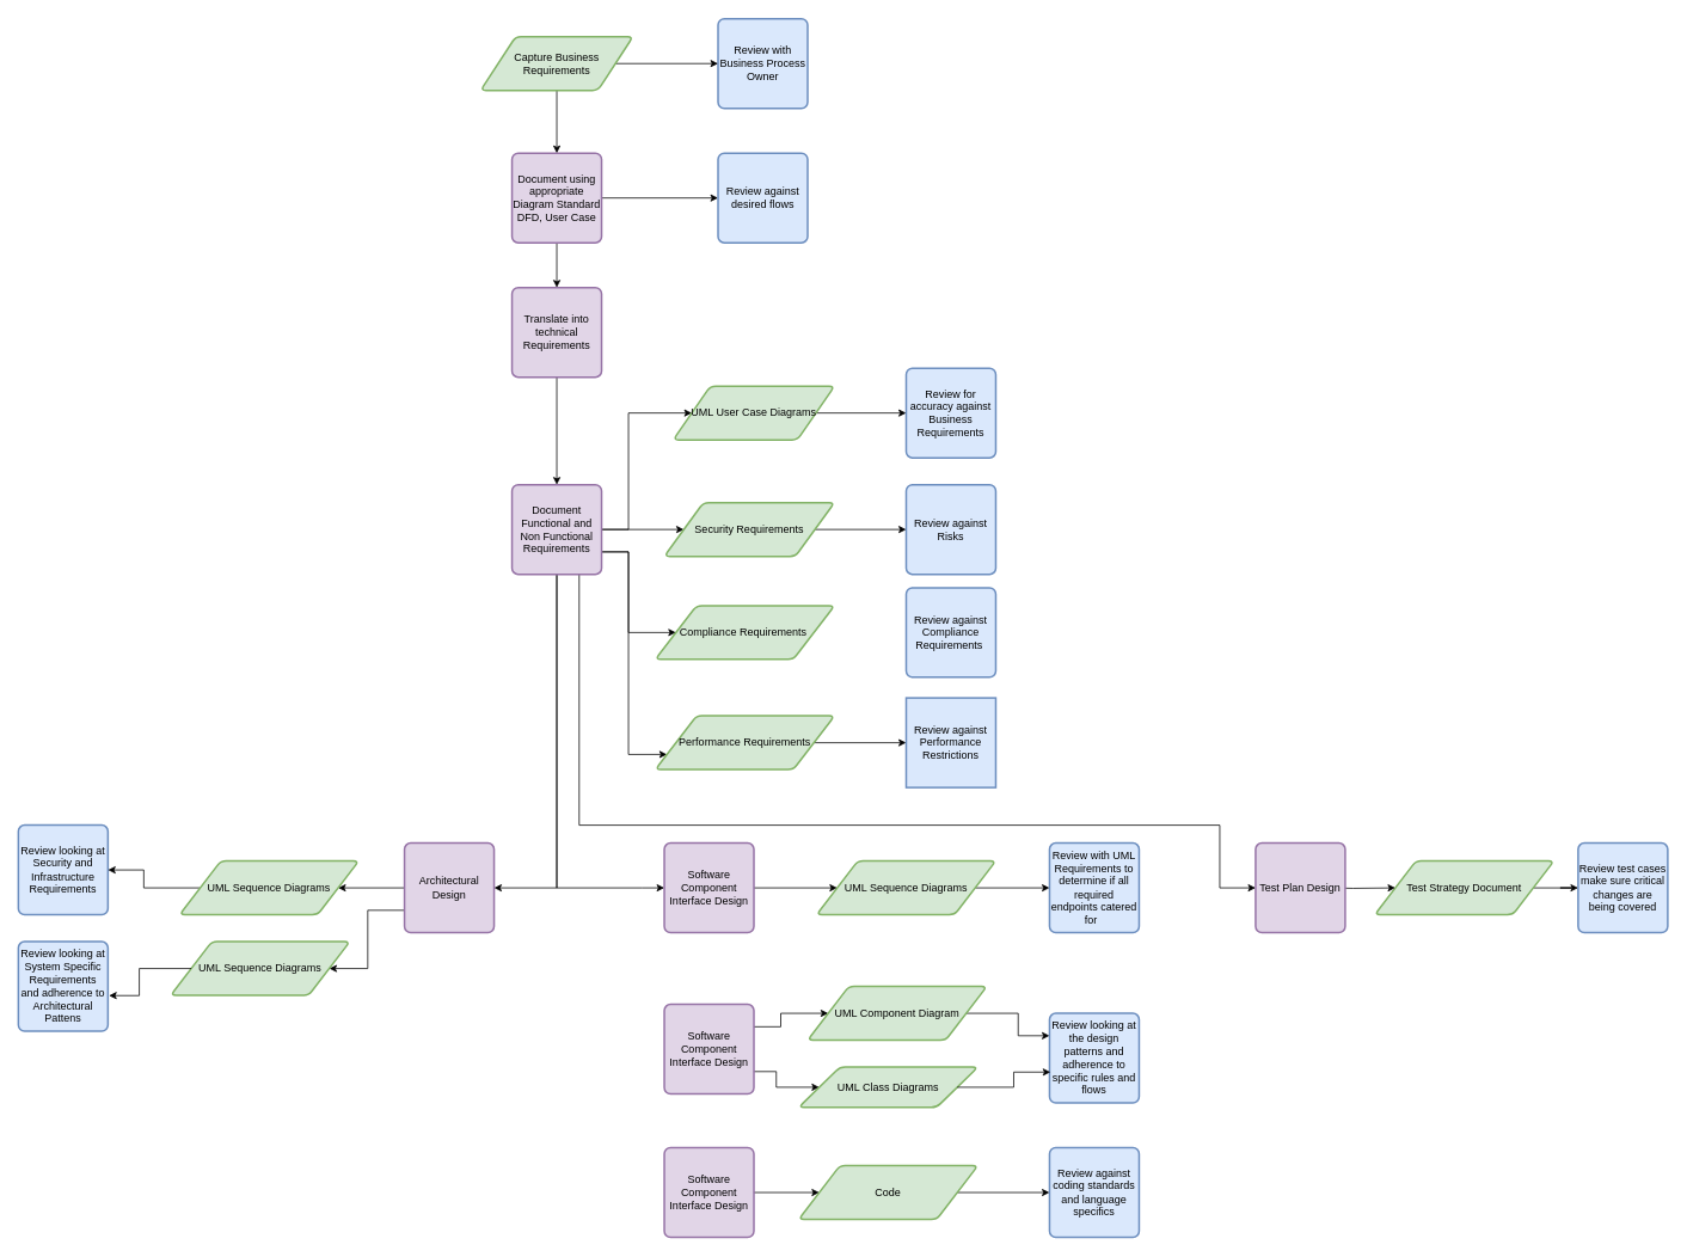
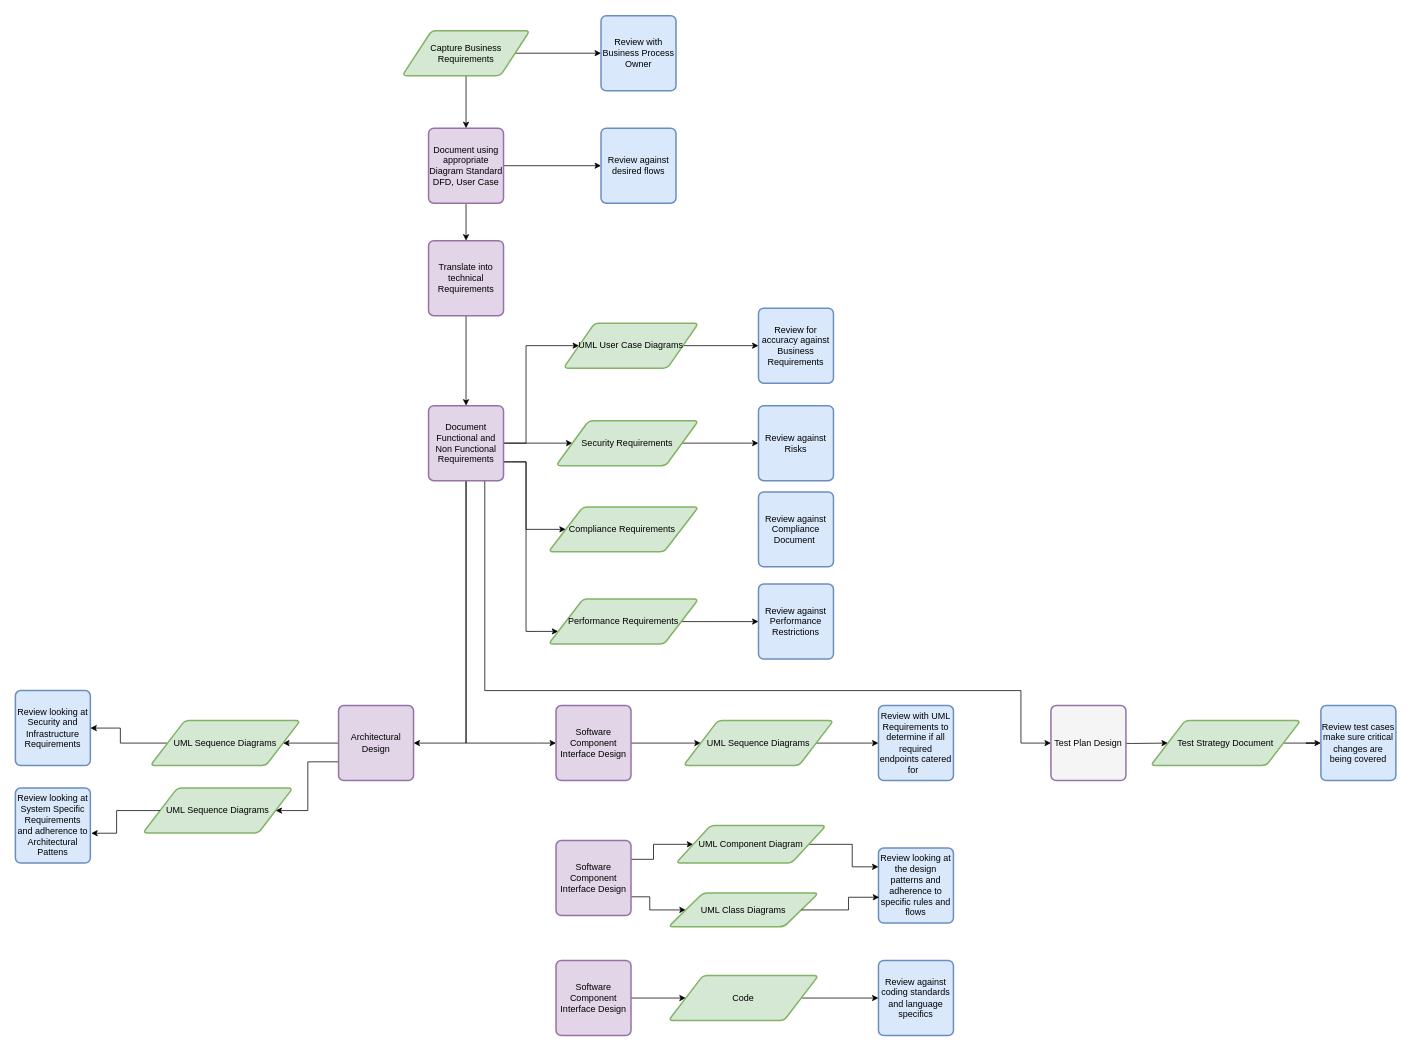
  <mxCell id="0" />
  <mxCell id="1" parent="0" />
  <mxCell id="2" value="" style="edgeStyle=orthogonalEdgeStyle;rounded=0;orthogonalLoop=1;jettySize=auto;html=1;" edge="1" parent="1" source="4" target="10"><mxGeometry relative="1" as="geometry" /></mxCell>
  <mxCell id="3" style="edgeStyle=orthogonalEdgeStyle;rounded=0;orthogonalLoop=1;jettySize=auto;html=1;entryX=0;entryY=0.5;entryDx=0;entryDy=0;" edge="1" parent="1" source="4" target="26"><mxGeometry relative="1" as="geometry" /></mxCell>
  <mxCell id="4" value="Document using appropriate Diagram Standard DFD, User Case" style="rounded=1;whiteSpace=wrap;html=1;absoluteArcSize=1;arcSize=14;strokeWidth=2;fillColor=#e1d5e7;strokeColor=#9673a6;" vertex="1" parent="1"><mxGeometry x="571" y="170" width="100" height="100" as="geometry" /></mxCell>
  <mxCell id="5" value="Review with Business Process Owner" style="rounded=1;whiteSpace=wrap;html=1;absoluteArcSize=1;arcSize=14;strokeWidth=2;fillColor=#dae8fc;strokeColor=#6c8ebf;" vertex="1" parent="1"><mxGeometry x="801" y="20" width="100" height="100" as="geometry" /></mxCell>
  <mxCell id="6" value="" style="edgeStyle=orthogonalEdgeStyle;rounded=0;orthogonalLoop=1;jettySize=auto;html=1;" edge="1" parent="1" source="8" target="4"><mxGeometry relative="1" as="geometry" /></mxCell>
  <mxCell id="7" value="" style="edgeStyle=orthogonalEdgeStyle;rounded=0;orthogonalLoop=1;jettySize=auto;html=1;" edge="1" parent="1" source="8" target="5"><mxGeometry relative="1" as="geometry" /></mxCell>
  <mxCell id="8" value="Capture Business Requirements" style="shape=parallelogram;html=1;strokeWidth=2;perimeter=parallelogramPerimeter;whiteSpace=wrap;rounded=1;arcSize=12;size=0.23;fillColor=#d5e8d4;strokeColor=#82b366;" vertex="1" parent="1"><mxGeometry x="536" y="40" width="170" height="60" as="geometry" /></mxCell>
  <mxCell id="9" style="edgeStyle=orthogonalEdgeStyle;rounded=0;orthogonalLoop=1;jettySize=auto;html=1;exitX=0.5;exitY=1;exitDx=0;exitDy=0;" edge="1" parent="1" source="10" target="18"><mxGeometry relative="1" as="geometry" /></mxCell>
  <mxCell id="10" value="Translate into technical Requirements" style="rounded=1;whiteSpace=wrap;html=1;absoluteArcSize=1;arcSize=14;strokeWidth=2;fillColor=#e1d5e7;strokeColor=#9673a6;" vertex="1" parent="1"><mxGeometry x="571" y="320" width="100" height="100" as="geometry" /></mxCell>
  <mxCell id="11" style="edgeStyle=orthogonalEdgeStyle;rounded=0;orthogonalLoop=1;jettySize=auto;html=1;exitX=1;exitY=0.5;exitDx=0;exitDy=0;" edge="1" parent="1" source="18" target="22"><mxGeometry relative="1" as="geometry" /></mxCell>
  <mxCell id="12" style="edgeStyle=orthogonalEdgeStyle;rounded=0;orthogonalLoop=1;jettySize=auto;html=1;exitX=1;exitY=0.5;exitDx=0;exitDy=0;entryX=0;entryY=0.5;entryDx=0;entryDy=0;" edge="1" parent="1" source="18" target="20"><mxGeometry relative="1" as="geometry"><Array as="points"><mxPoint x="701" y="590" /><mxPoint x="701" y="460" /></Array></mxGeometry></mxCell>
  <mxCell id="13" style="edgeStyle=orthogonalEdgeStyle;rounded=0;orthogonalLoop=1;jettySize=auto;html=1;exitX=1;exitY=0.75;exitDx=0;exitDy=0;" edge="1" parent="1" source="18" target="23"><mxGeometry relative="1" as="geometry"><Array as="points"><mxPoint x="701" y="615" /><mxPoint x="701" y="705" /></Array></mxGeometry></mxCell>
  <mxCell id="14" style="edgeStyle=orthogonalEdgeStyle;rounded=0;orthogonalLoop=1;jettySize=auto;html=1;exitX=1;exitY=0.75;exitDx=0;exitDy=0;entryX=0;entryY=0.75;entryDx=0;entryDy=0;" edge="1" parent="1" source="18" target="25"><mxGeometry relative="1" as="geometry"><Array as="points"><mxPoint x="701" y="615" /><mxPoint x="701" y="841" /></Array></mxGeometry></mxCell>
  <mxCell id="15" style="edgeStyle=orthogonalEdgeStyle;rounded=0;orthogonalLoop=1;jettySize=auto;html=1;exitX=0.5;exitY=1;exitDx=0;exitDy=0;entryX=1;entryY=0.5;entryDx=0;entryDy=0;" edge="1" parent="1" source="18" target="33"><mxGeometry relative="1" as="geometry" /></mxCell>
  <mxCell id="16" style="edgeStyle=orthogonalEdgeStyle;rounded=0;orthogonalLoop=1;jettySize=auto;html=1;entryX=0;entryY=0.5;entryDx=0;entryDy=0;" edge="1" parent="1" target="35"><mxGeometry relative="1" as="geometry"><mxPoint x="621" y="630" as="sourcePoint" /><mxPoint x="706" y="985" as="targetPoint" /><Array as="points"><mxPoint x="621" y="990" /><mxPoint x="716" y="990" /></Array></mxGeometry></mxCell>
  <mxCell id="17" style="edgeStyle=orthogonalEdgeStyle;rounded=0;orthogonalLoop=1;jettySize=auto;html=1;exitX=0.75;exitY=1;exitDx=0;exitDy=0;entryX=0;entryY=0.5;entryDx=0;entryDy=0;" edge="1" parent="1" source="18" target="37"><mxGeometry relative="1" as="geometry"><Array as="points"><mxPoint x="646" y="920" /><mxPoint x="1361" y="920" /><mxPoint x="1361" y="990" /></Array></mxGeometry></mxCell>
  <mxCell id="18" value="Document Functional and Non Functional Requirements" style="rounded=1;whiteSpace=wrap;html=1;absoluteArcSize=1;arcSize=14;strokeWidth=2;fillColor=#e1d5e7;strokeColor=#9673a6;" vertex="1" parent="1"><mxGeometry x="571" y="540" width="100" height="100" as="geometry" /></mxCell>
  <mxCell id="19" value="" style="edgeStyle=orthogonalEdgeStyle;rounded=0;orthogonalLoop=1;jettySize=auto;html=1;" edge="1" parent="1" source="20" target="27"><mxGeometry relative="1" as="geometry" /></mxCell>
  <mxCell id="20" value="UML User Case Diagrams" style="shape=parallelogram;html=1;strokeWidth=2;perimeter=parallelogramPerimeter;whiteSpace=wrap;rounded=1;arcSize=12;size=0.23;fillColor=#d5e8d4;strokeColor=#82b366;" vertex="1" parent="1"><mxGeometry x="751" y="430" width="180" height="60" as="geometry" /></mxCell>
  <mxCell id="21" value="" style="edgeStyle=orthogonalEdgeStyle;rounded=0;orthogonalLoop=1;jettySize=auto;html=1;" edge="1" parent="1" source="22" target="28"><mxGeometry relative="1" as="geometry" /></mxCell>
  <mxCell id="22" value="Security Requirements" style="shape=parallelogram;html=1;strokeWidth=2;perimeter=parallelogramPerimeter;whiteSpace=wrap;rounded=1;arcSize=12;size=0.23;fillColor=#d5e8d4;strokeColor=#82b366;" vertex="1" parent="1"><mxGeometry x="741" y="560" width="190" height="60" as="geometry" /></mxCell>
  <mxCell id="23" value="Compliance Requirements&amp;nbsp;" style="shape=parallelogram;html=1;strokeWidth=2;perimeter=parallelogramPerimeter;whiteSpace=wrap;rounded=1;arcSize=12;size=0.23;fillColor=#d5e8d4;strokeColor=#82b366;" vertex="1" parent="1"><mxGeometry x="731" y="675" width="200" height="60" as="geometry" /></mxCell>
  <mxCell id="24" value="" style="edgeStyle=orthogonalEdgeStyle;rounded=0;orthogonalLoop=1;jettySize=auto;html=1;" edge="1" parent="1" source="25" target="30"><mxGeometry relative="1" as="geometry" /></mxCell>
  <mxCell id="25" value="Performance Requirements" style="shape=parallelogram;html=1;strokeWidth=2;perimeter=parallelogramPerimeter;whiteSpace=wrap;rounded=1;arcSize=12;size=0.23;fillColor=#d5e8d4;strokeColor=#82b366;" vertex="1" parent="1"><mxGeometry x="731" y="798" width="200" height="60" as="geometry" /></mxCell>
  <mxCell id="26" value="Review against desired flows" style="rounded=1;whiteSpace=wrap;html=1;absoluteArcSize=1;arcSize=14;strokeWidth=2;fillColor=#dae8fc;strokeColor=#6c8ebf;" vertex="1" parent="1"><mxGeometry x="801" y="170" width="100" height="100" as="geometry" /></mxCell>
  <mxCell id="27" value="Review for accuracy against Business Requirements" style="rounded=1;whiteSpace=wrap;html=1;absoluteArcSize=1;arcSize=14;strokeWidth=2;fillColor=#dae8fc;strokeColor=#6c8ebf;" vertex="1" parent="1"><mxGeometry x="1011" y="410" width="100" height="100" as="geometry" /></mxCell>
  <mxCell id="28" value="Review against Risks" style="rounded=1;whiteSpace=wrap;html=1;absoluteArcSize=1;arcSize=14;strokeWidth=2;fillColor=#dae8fc;strokeColor=#6c8ebf;" vertex="1" parent="1"><mxGeometry x="1011" y="540" width="100" height="100" as="geometry" /></mxCell>
- <mxCell id="29" value="Review against Compliance Requirements&amp;nbsp;" style="rounded=1;whiteSpace=wrap;html=1;absoluteArcSize=1;arcSize=14;strokeWidth=2;fillColor=#dae8fc;strokeColor=#6c8ebf;" vertex="1" parent="1"><mxGeometry x="1011" y="655" width="100" height="100" as="geometry" /></mxCell>
- <mxCell id="30" value="Review against Performance Restrictions" style="whiteSpace=wrap;html=1;absoluteArcSize=1;arcSize=14;strokeWidth=2;fillColor=#dae8fc;strokeColor=#6c8ebf;rounded=0;" vertex="1" parent="1"><mxGeometry x="1011" y="778" width="100" height="100" as="geometry" /></mxCell>
+ <mxCell id="29" value="Review against Compliance Document&amp;nbsp;" style="rounded=1;whiteSpace=wrap;html=1;absoluteArcSize=1;arcSize=14;strokeWidth=2;fillColor=#dae8fc;strokeColor=#6c8ebf;" vertex="1" parent="1"><mxGeometry x="1011" y="655" width="100" height="100" as="geometry" /></mxCell>
+ <mxCell id="30" value="Review against Performance Restrictions" style="rounded=1;whiteSpace=wrap;html=1;absoluteArcSize=1;arcSize=14;strokeWidth=2;fillColor=#dae8fc;strokeColor=#6c8ebf;" vertex="1" parent="1"><mxGeometry x="1011" y="778" width="100" height="100" as="geometry" /></mxCell>
  <mxCell id="31" value="" style="edgeStyle=orthogonalEdgeStyle;rounded=0;orthogonalLoop=1;jettySize=auto;html=1;" edge="1" parent="1" source="33" target="58"><mxGeometry relative="1" as="geometry" /></mxCell>
  <mxCell id="32" style="edgeStyle=orthogonalEdgeStyle;rounded=0;orthogonalLoop=1;jettySize=auto;html=1;exitX=0;exitY=0.75;exitDx=0;exitDy=0;entryX=1;entryY=0.5;entryDx=0;entryDy=0;" edge="1" parent="1" source="33" target="59"><mxGeometry relative="1" as="geometry"><Array as="points"><mxPoint x="410" y="1015" /><mxPoint x="410" y="1080" /></Array></mxGeometry></mxCell>
  <mxCell id="33" value="Architectural Design" style="rounded=1;whiteSpace=wrap;html=1;absoluteArcSize=1;arcSize=14;strokeWidth=2;fillColor=#e1d5e7;strokeColor=#9673a6;" vertex="1" parent="1"><mxGeometry x="451" y="940" width="100" height="100" as="geometry" /></mxCell>
  <mxCell id="34" value="" style="edgeStyle=orthogonalEdgeStyle;rounded=0;orthogonalLoop=1;jettySize=auto;html=1;" edge="1" parent="1" source="35" target="39"><mxGeometry relative="1" as="geometry" /></mxCell>
  <mxCell id="35" value="Software Component Interface Design" style="rounded=1;whiteSpace=wrap;html=1;absoluteArcSize=1;arcSize=14;strokeWidth=2;fillColor=#e1d5e7;strokeColor=#9673a6;" vertex="1" parent="1"><mxGeometry x="741" y="940" width="100" height="100" as="geometry" /></mxCell>
  <mxCell id="36" value="" style="edgeStyle=orthogonalEdgeStyle;rounded=0;orthogonalLoop=1;jettySize=auto;html=1;" edge="1" parent="1" target="51"><mxGeometry relative="1" as="geometry"><mxPoint x="1484" y="990" as="sourcePoint" /></mxGeometry></mxCell>
- <mxCell id="37" value="Test Plan Design" style="rounded=1;whiteSpace=wrap;html=1;absoluteArcSize=1;arcSize=14;strokeWidth=2;fillColor=#e1d5e7;strokeColor=#9673a6;" vertex="1" parent="1"><mxGeometry x="1401" y="940" width="100" height="100" as="geometry" /></mxCell>
+ <mxCell id="37" value="Test Plan Design" style="rounded=1;whiteSpace=wrap;html=1;absoluteArcSize=1;arcSize=14;strokeWidth=2;fillColor=#f5f5f5;strokeColor=#9673a6;" vertex="1" parent="1"><mxGeometry x="1401" y="940" width="100" height="100" as="geometry" /></mxCell>
  <mxCell id="38" value="" style="edgeStyle=orthogonalEdgeStyle;rounded=0;orthogonalLoop=1;jettySize=auto;html=1;" edge="1" parent="1" source="39" target="52"><mxGeometry relative="1" as="geometry" /></mxCell>
  <mxCell id="39" value="UML Sequence Diagrams" style="shape=parallelogram;html=1;strokeWidth=2;perimeter=parallelogramPerimeter;whiteSpace=wrap;rounded=1;arcSize=12;size=0.23;fillColor=#d5e8d4;strokeColor=#82b366;" vertex="1" parent="1"><mxGeometry x="911" y="960" width="200" height="60" as="geometry" /></mxCell>
  <mxCell id="40" style="edgeStyle=orthogonalEdgeStyle;rounded=0;orthogonalLoop=1;jettySize=auto;html=1;exitX=1;exitY=0.25;exitDx=0;exitDy=0;" edge="1" parent="1" source="42" target="46"><mxGeometry relative="1" as="geometry" /></mxCell>
  <mxCell id="41" style="edgeStyle=orthogonalEdgeStyle;rounded=0;orthogonalLoop=1;jettySize=auto;html=1;exitX=1;exitY=0.75;exitDx=0;exitDy=0;entryX=0;entryY=0.5;entryDx=0;entryDy=0;" edge="1" parent="1" source="42" target="47"><mxGeometry relative="1" as="geometry" /></mxCell>
  <mxCell id="42" value="Software Component Interface Design" style="rounded=1;whiteSpace=wrap;html=1;absoluteArcSize=1;arcSize=14;strokeWidth=2;fillColor=#e1d5e7;strokeColor=#9673a6;" vertex="1" parent="1"><mxGeometry x="741" y="1120" width="100" height="100" as="geometry" /></mxCell>
  <mxCell id="43" value="" style="edgeStyle=orthogonalEdgeStyle;rounded=0;orthogonalLoop=1;jettySize=auto;html=1;" edge="1" parent="1" source="44" target="49"><mxGeometry relative="1" as="geometry" /></mxCell>
  <mxCell id="44" value="Software Component Interface Design" style="rounded=1;whiteSpace=wrap;html=1;absoluteArcSize=1;arcSize=14;strokeWidth=2;fillColor=#e1d5e7;strokeColor=#9673a6;" vertex="1" parent="1"><mxGeometry x="741" y="1280" width="100" height="100" as="geometry" /></mxCell>
  <mxCell id="45" style="edgeStyle=orthogonalEdgeStyle;rounded=0;orthogonalLoop=1;jettySize=auto;html=1;exitX=1;exitY=0.5;exitDx=0;exitDy=0;entryX=0;entryY=0.25;entryDx=0;entryDy=0;" edge="1" parent="1" source="46" target="53"><mxGeometry relative="1" as="geometry" /></mxCell>
- <mxCell id="46" value="UML Component Diagram" style="shape=parallelogram;html=1;strokeWidth=2;perimeter=parallelogramPerimeter;whiteSpace=wrap;rounded=1;arcSize=12;size=0.23;fillColor=#d5e8d4;strokeColor=#82b366;" vertex="1" parent="1"><mxGeometry x="901" y="1100" width="200" height="60" as="geometry" /></mxCell>
+ <mxCell id="46" value="UML Component Diagram" style="shape=parallelogram;html=1;strokeWidth=2;perimeter=parallelogramPerimeter;whiteSpace=wrap;rounded=1;arcSize=12;size=0.23;fillColor=#d5e8d4;strokeColor=#82b366;" vertex="1" parent="1"><mxGeometry x="901" y="1100" width="200" height="50" as="geometry" /></mxCell>
  <mxCell id="47" value="UML Class Diagrams" style="shape=parallelogram;html=1;strokeWidth=2;perimeter=parallelogramPerimeter;whiteSpace=wrap;rounded=1;arcSize=12;size=0.23;fillColor=#d5e8d4;strokeColor=#82b366;" vertex="1" parent="1"><mxGeometry x="891" y="1190" width="200" height="45" as="geometry" /></mxCell>
  <mxCell id="48" value="" style="edgeStyle=orthogonalEdgeStyle;rounded=0;orthogonalLoop=1;jettySize=auto;html=1;" edge="1" parent="1" source="49" target="54"><mxGeometry relative="1" as="geometry" /></mxCell>
  <mxCell id="49" value="Code" style="shape=parallelogram;html=1;strokeWidth=2;perimeter=parallelogramPerimeter;whiteSpace=wrap;rounded=1;arcSize=12;size=0.23;fillColor=#d5e8d4;strokeColor=#82b366;" vertex="1" parent="1"><mxGeometry x="891" y="1300" width="200" height="60" as="geometry" /></mxCell>
  <mxCell id="50" value="" style="edgeStyle=orthogonalEdgeStyle;rounded=0;orthogonalLoop=1;jettySize=auto;html=1;" edge="1" parent="1" source="51" target="56"><mxGeometry relative="1" as="geometry" /></mxCell>
  <mxCell id="51" value="Test Strategy Document" style="shape=parallelogram;html=1;strokeWidth=2;perimeter=parallelogramPerimeter;whiteSpace=wrap;rounded=1;arcSize=12;size=0.23;fillColor=#d5e8d4;strokeColor=#82b366;" vertex="1" parent="1"><mxGeometry x="1534" y="960" width="200" height="60" as="geometry" /></mxCell>
  <mxCell id="52" value="Review with UML Requirements to determine if all required endpoints catered for&amp;nbsp;&amp;nbsp;" style="rounded=1;whiteSpace=wrap;html=1;absoluteArcSize=1;arcSize=14;strokeWidth=2;fillColor=#dae8fc;strokeColor=#6c8ebf;" vertex="1" parent="1"><mxGeometry x="1171" y="940" width="100" height="100" as="geometry" /></mxCell>
  <mxCell id="53" value="Review looking at the design patterns and adherence to specific rules and flows" style="rounded=1;whiteSpace=wrap;html=1;absoluteArcSize=1;arcSize=14;strokeWidth=2;fillColor=#dae8fc;strokeColor=#6c8ebf;" vertex="1" parent="1"><mxGeometry x="1171" y="1130" width="100" height="100" as="geometry" /></mxCell>
  <mxCell id="54" value="Review against coding standards and language specifics" style="rounded=1;whiteSpace=wrap;html=1;absoluteArcSize=1;arcSize=14;strokeWidth=2;fillColor=#dae8fc;strokeColor=#6c8ebf;" vertex="1" parent="1"><mxGeometry x="1171" y="1280" width="100" height="100" as="geometry" /></mxCell>
  <mxCell id="55" style="edgeStyle=orthogonalEdgeStyle;rounded=0;orthogonalLoop=1;jettySize=auto;html=1;exitX=1;exitY=0.5;exitDx=0;exitDy=0;entryX=0.01;entryY=0.656;entryDx=0;entryDy=0;entryPerimeter=0;" edge="1" parent="1" source="47" target="53"><mxGeometry relative="1" as="geometry" /></mxCell>
  <mxCell id="56" value="Review test cases make sure critical changes are being covered" style="rounded=1;whiteSpace=wrap;html=1;absoluteArcSize=1;arcSize=14;strokeWidth=2;fillColor=#dae8fc;strokeColor=#6c8ebf;" vertex="1" parent="1"><mxGeometry x="1761" y="940" width="100" height="100" as="geometry" /></mxCell>
  <mxCell id="57" style="edgeStyle=orthogonalEdgeStyle;rounded=0;orthogonalLoop=1;jettySize=auto;html=1;exitX=0;exitY=0.5;exitDx=0;exitDy=0;entryX=1;entryY=0.5;entryDx=0;entryDy=0;" edge="1" parent="1" source="58" target="60"><mxGeometry relative="1" as="geometry" /></mxCell>
  <mxCell id="58" value="UML Sequence Diagrams" style="shape=parallelogram;html=1;strokeWidth=2;perimeter=parallelogramPerimeter;whiteSpace=wrap;rounded=1;arcSize=12;size=0.23;fillColor=#d5e8d4;strokeColor=#82b366;" vertex="1" parent="1"><mxGeometry x="200" y="960" width="200" height="60" as="geometry" /></mxCell>
  <mxCell id="59" value="UML Sequence Diagrams" style="shape=parallelogram;html=1;strokeWidth=2;perimeter=parallelogramPerimeter;whiteSpace=wrap;rounded=1;arcSize=12;size=0.23;fillColor=#d5e8d4;strokeColor=#82b366;" vertex="1" parent="1"><mxGeometry x="190" y="1050" width="200" height="60" as="geometry" /></mxCell>
  <mxCell id="60" value="Review looking at Security and Infrastructure Requirements" style="rounded=1;whiteSpace=wrap;html=1;absoluteArcSize=1;arcSize=14;strokeWidth=2;fillColor=#dae8fc;strokeColor=#6c8ebf;" vertex="1" parent="1"><mxGeometry x="20" y="920" width="100" height="100" as="geometry" /></mxCell>
  <mxCell id="61" value="Review looking at System Specific Requirements and adherence to Architectural Pattens" style="rounded=1;whiteSpace=wrap;html=1;absoluteArcSize=1;arcSize=14;strokeWidth=2;fillColor=#dae8fc;strokeColor=#6c8ebf;" vertex="1" parent="1"><mxGeometry x="20" y="1050" width="100" height="100" as="geometry" /></mxCell>
  <mxCell id="62" style="edgeStyle=orthogonalEdgeStyle;rounded=0;orthogonalLoop=1;jettySize=auto;html=1;exitX=0;exitY=0.5;exitDx=0;exitDy=0;entryX=1.012;entryY=0.602;entryDx=0;entryDy=0;entryPerimeter=0;" edge="1" parent="1" source="59" target="61"><mxGeometry relative="1" as="geometry" /></mxCell>
